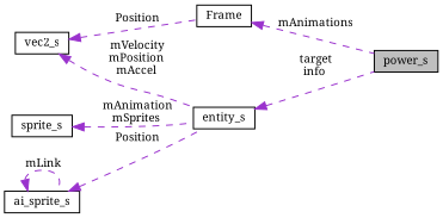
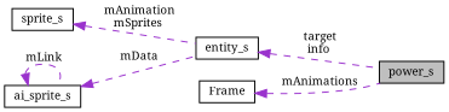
  digraph {
    fontname="Noto Serif"
    rankdir=LR
    node [color=black fillcolor=white fontname="Noto Serif" fontsize=10 shape=record style=filled]
    edge [color=darkorchid3 dir=back fontname="Noto Serif" fontsize=10 labelfontname=Helvetica labelfontsize=10 style=dashed]
    n1 [fillcolor=grey75 fontcolor=black height=0.2 label=power_s width=0.4]
    n2 [height=0.2 label=entity_s width=0.4]
-   n3 [height=0.2 label=vec2_s width=0.4]
    n4 [height=0.2 label=Frame width=0.4]
    n5 [height=0.2 label=sprite_s width=0.4]
    n6 [height=0.2 label=ai_sprite_s width=0.4]
    n2 -> n1 [label=" target\ninfo"]
-   n3 -> n2 [label=" mVelocity\nmPosition\nmAccel"]
-   n3 -> n4 [label=" Position"]
    n4 -> n1 [label=" mAnimations"]
    n5 -> n2 [label=" mAnimation\nmSprites"]
-   n6 -> n2 [label=" Position"]
+   n6 -> n2 [label=" mData"]
    n6 -> n6 [label=" mLink"]
  }
